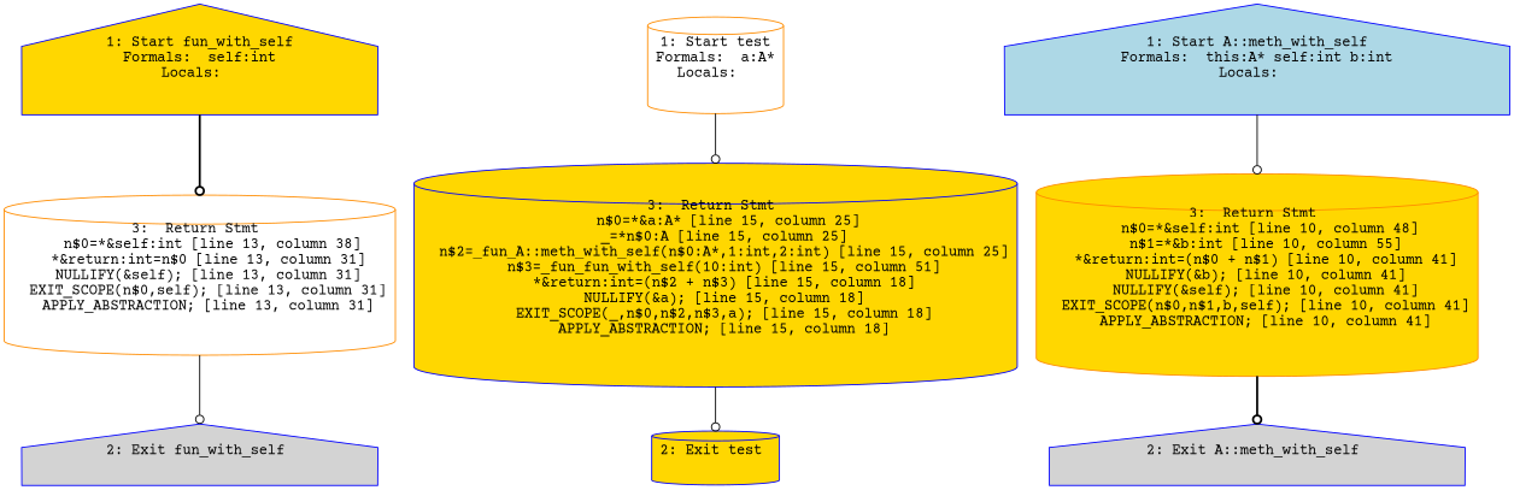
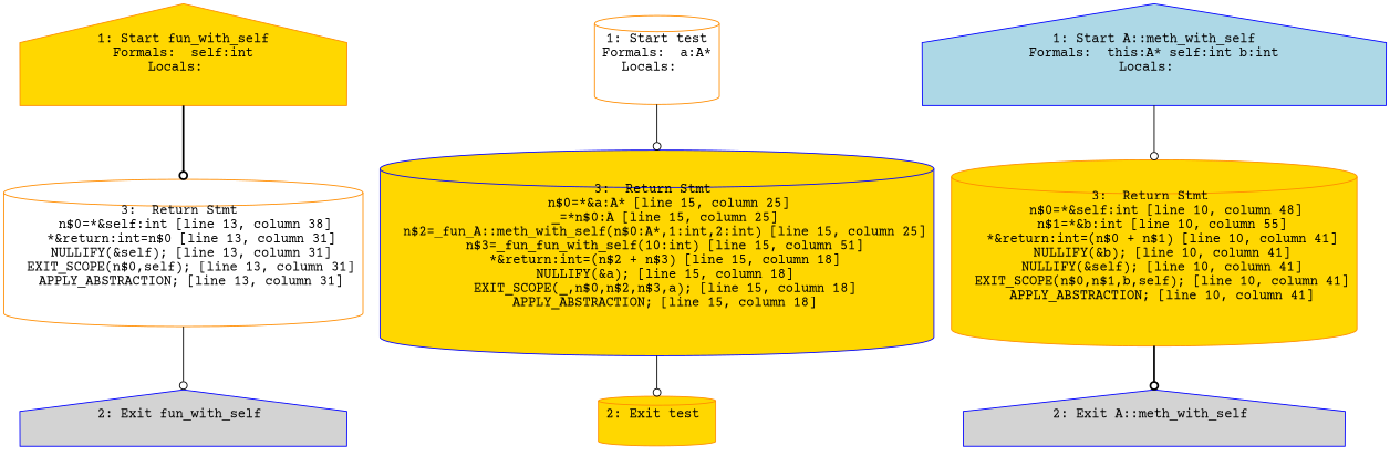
  digraph {
    fontname="Courier Prime"
    node [color=blue fillcolor=gold fontname="Courier Prime" shape=cylinder style=filled]
    edge [arrowhead=odot fontname="Courier Prime" style=solid]
-   n1 [label="1: Start fun_with_self\nFormals:  self:int\nLocals:  \n  " shape=house]
+   n1 [color=darkorange label="1: Start fun_with_self\nFormals:  self:int\nLocals:  \n  " shape=house]
    n2 [color=darkorange fillcolor=white label="3:  Return Stmt \n   n$0=*&self:int [line 13, column 38]\n  *&return:int=n$0 [line 13, column 31]\n  NULLIFY(&self); [line 13, column 31]\n  EXIT_SCOPE(n$0,self); [line 13, column 31]\n  APPLY_ABSTRACTION; [line 13, column 31]\n "]
    n3 [fillcolor=lightgrey label="2: Exit fun_with_self \n  " shape=house]
    n4 [color=darkorange fillcolor=white label="1: Start test\nFormals:  a:A*\nLocals:  \n  "]
    n5 [label="3:  Return Stmt \n   n$0=*&a:A* [line 15, column 25]\n  _=*n$0:A [line 15, column 25]\n  n$2=_fun_A::meth_with_self(n$0:A*,1:int,2:int) [line 15, column 25]\n  n$3=_fun_fun_with_self(10:int) [line 15, column 51]\n  *&return:int=(n$2 + n$3) [line 15, column 18]\n  NULLIFY(&a); [line 15, column 18]\n  EXIT_SCOPE(_,n$0,n$2,n$3,a); [line 15, column 18]\n  APPLY_ABSTRACTION; [line 15, column 18]\n "]
-   n6 [label="2: Exit test \n  "]
+   n6 [color=darkorange label="2: Exit test \n  "]
    n7 [fillcolor=lightblue label="1: Start A::meth_with_self\nFormals:  this:A* self:int b:int\nLocals:  \n  " shape=house]
    n8 [color=darkorange label="3:  Return Stmt \n   n$0=*&self:int [line 10, column 48]\n  n$1=*&b:int [line 10, column 55]\n  *&return:int=(n$0 + n$1) [line 10, column 41]\n  NULLIFY(&b); [line 10, column 41]\n  NULLIFY(&self); [line 10, column 41]\n  EXIT_SCOPE(n$0,n$1,b,self); [line 10, column 41]\n  APPLY_ABSTRACTION; [line 10, column 41]\n "]
    n9 [fillcolor=lightgrey label="2: Exit A::meth_with_self \n  " shape=house]
    n1 -> n2 [style=bold]
    n2 -> n3
    n4 -> n5
    n5 -> n6
    n7 -> n8
    n8 -> n9 [style=bold]
  }
